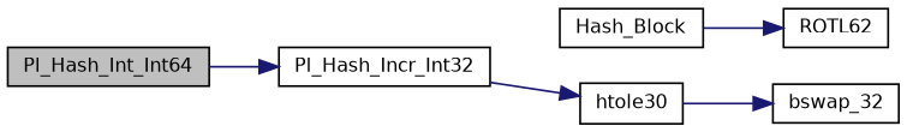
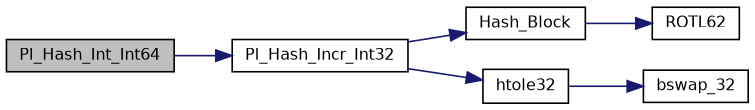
  digraph {
    rankdir=LR
    node [color=black fillcolor=white fontname=Helvetica fontsize=10 shape=record style=filled]
    edge [color=midnightblue fontname=Helvetica fontsize=10 labelfontname=Helvetica labelfontsize=10 style=solid]
    n1 [fillcolor=grey75 fontcolor=black height=0.2 label=Pl_Hash_Int_Int64 width=0.4]
    n2 [height=0.2 label=Pl_Hash_Incr_Int32 width=0.4]
    n3 [height=0.2 label=Hash_Block width=0.4]
-   n4 [height=0.2 label=htole30 width=0.4]
+   n4 [height=0.2 label=htole32 width=0.4]
    n5 [height=0.2 label=ROTL62 width=0.4]
    n6 [height=0.2 label=bswap_32 width=0.4]
    n1 -> n2
+   n2 -> n3
    n2 -> n4
    n3 -> n5
    n4 -> n6
  }
